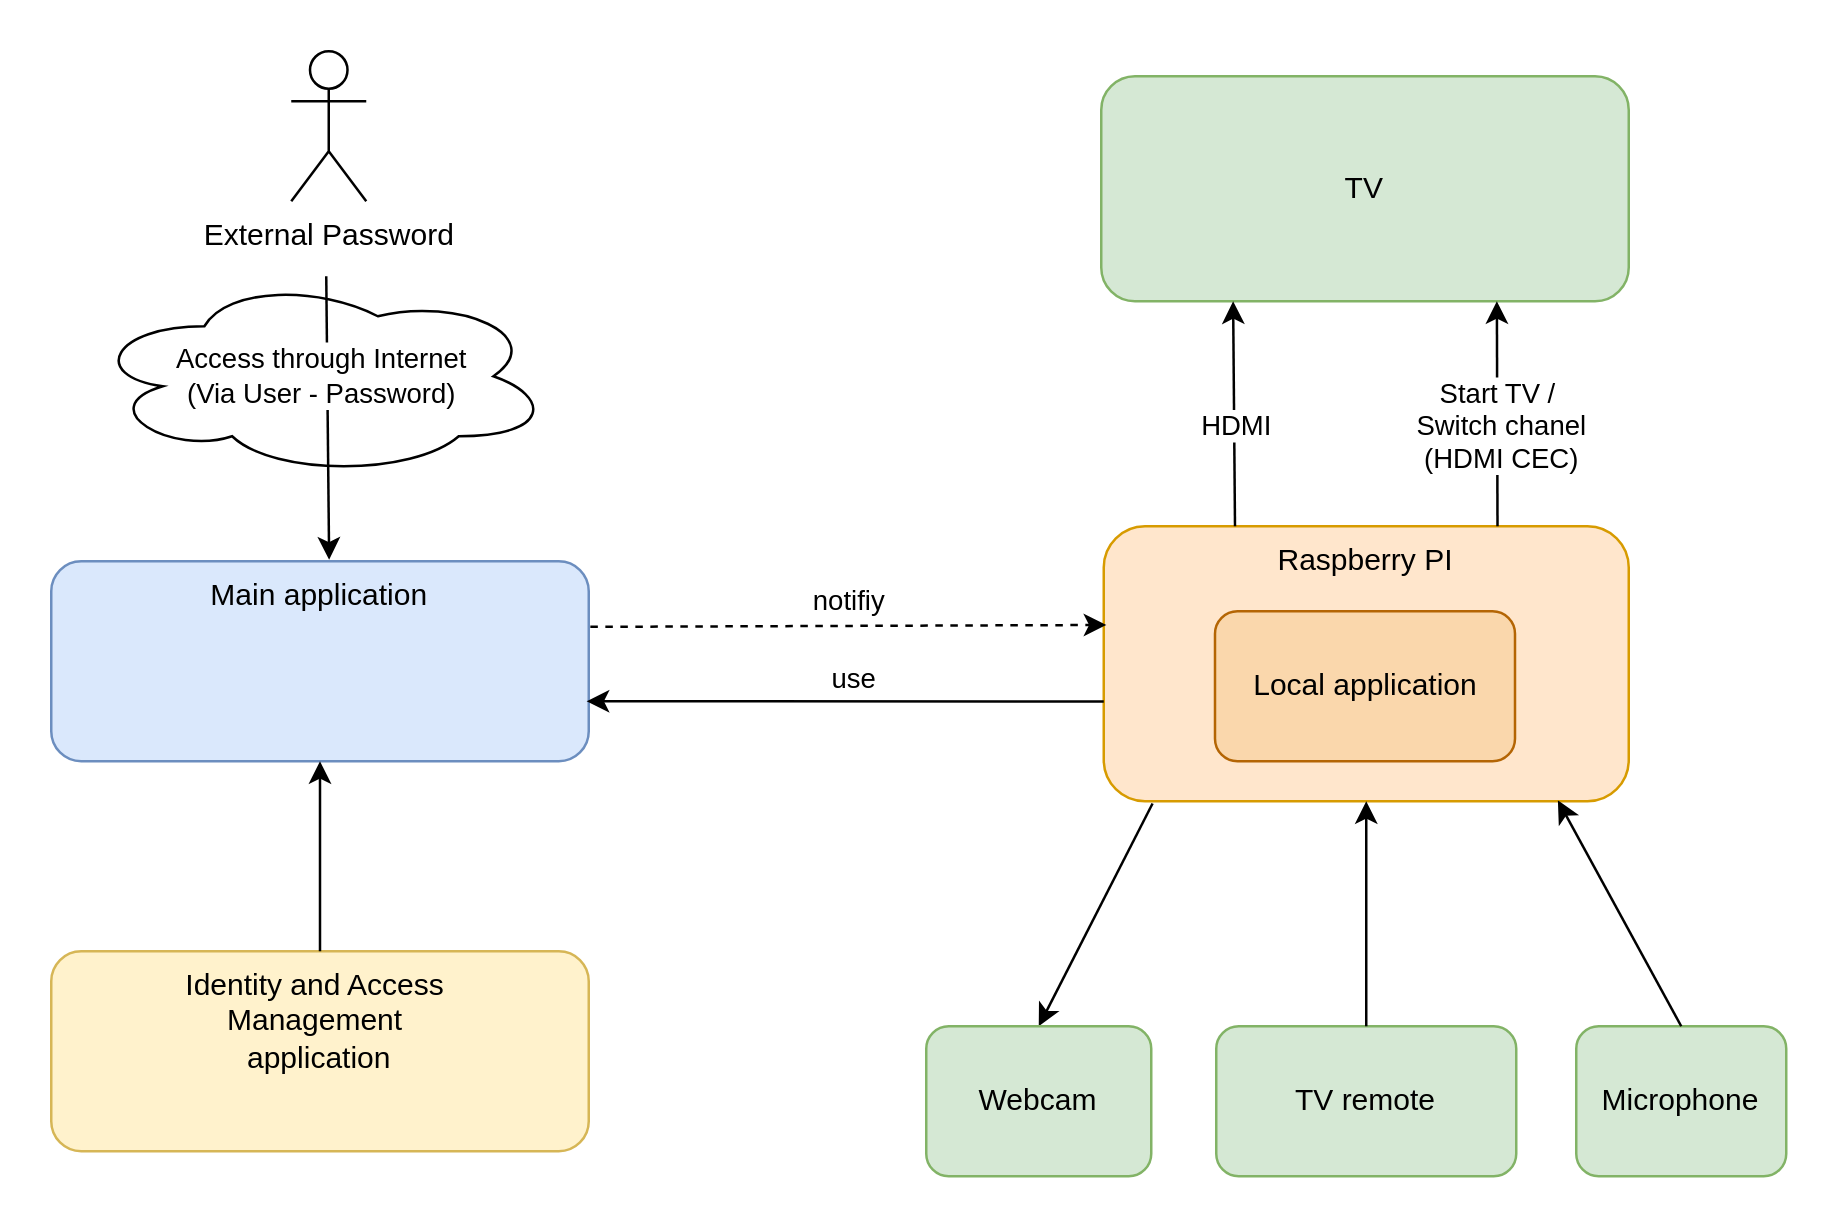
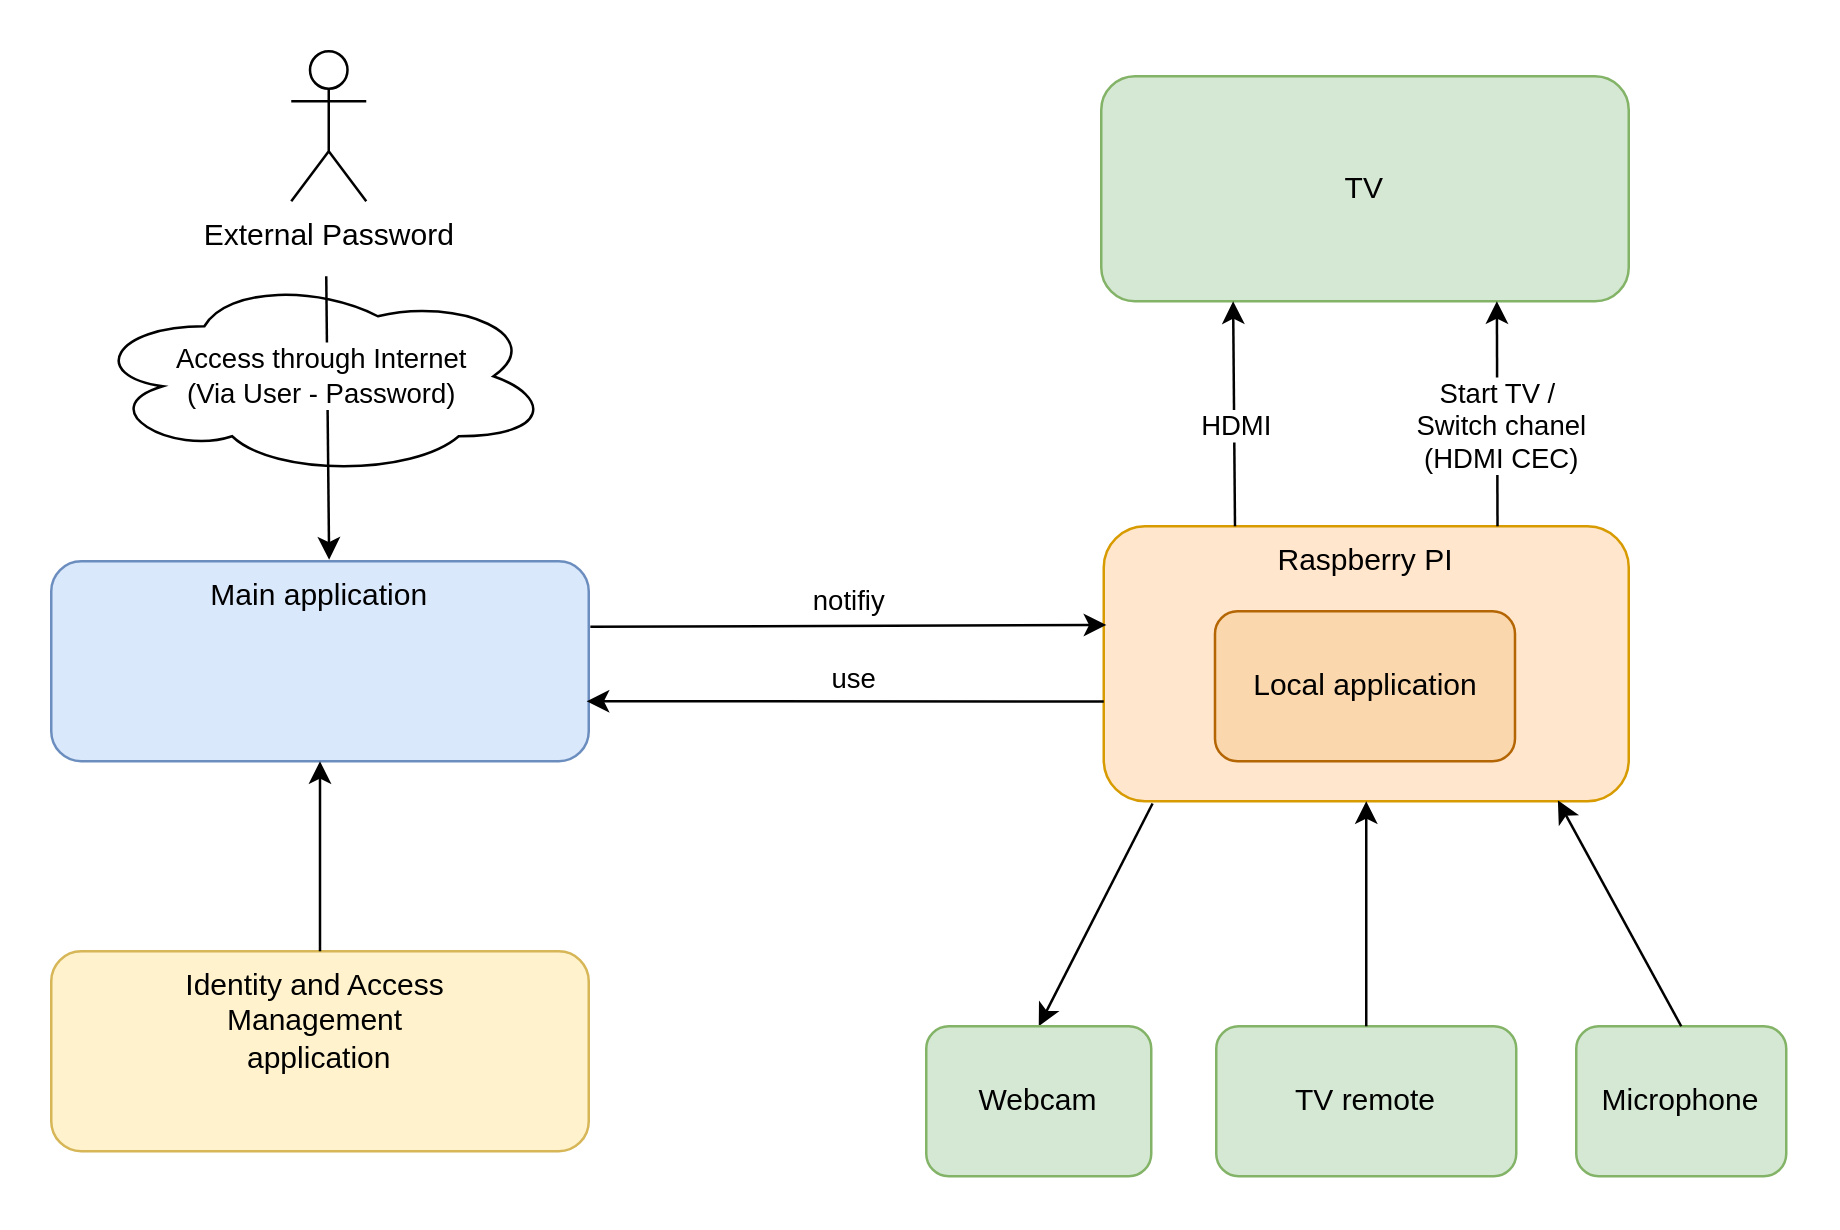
  <mxCell id="0" />
  <mxCell id="1" parent="0" />
  <mxCell id="2" value="TV" style="rounded=1;whiteSpace=wrap;html=1;fillColor=#d5e8d4;strokeColor=#82b366;" parent="1" vertex="1"><mxGeometry x="440" y="30" width="211" height="90" as="geometry" /></mxCell>
  <mxCell id="3" value="Raspberry PI" style="rounded=1;whiteSpace=wrap;html=1;verticalAlign=top;fillColor=#ffe6cc;strokeColor=#d79b00;" parent="1" vertex="1"><mxGeometry x="441" y="210" width="210" height="110" as="geometry" /></mxCell>
  <mxCell id="4" value="Microphone" style="rounded=1;whiteSpace=wrap;html=1;fillColor=#d5e8d4;strokeColor=#82b366;" parent="1" vertex="1"><mxGeometry x="630" y="410" width="84" height="60" as="geometry" /></mxCell>
  <mxCell id="5" value="" style="endArrow=classic;html=1;rounded=0;entryX=0.865;entryY=0.997;entryDx=0;entryDy=0;entryPerimeter=0;exitX=0.5;exitY=0;exitDx=0;exitDy=0;" parent="1" source="4" target="3" edge="1"><mxGeometry width="50" height="50" relative="1" as="geometry"><mxPoint x="610" y="380" as="sourcePoint" /><mxPoint x="335" y="420" as="targetPoint" /></mxGeometry></mxCell>
  <mxCell id="6" value="" style="endArrow=classic;html=1;rounded=0;entryX=0.25;entryY=1;entryDx=0;entryDy=0;exitX=0.25;exitY=0;exitDx=0;exitDy=0;" parent="1" source="3" target="2" edge="1"><mxGeometry width="50" height="50" relative="1" as="geometry"><mxPoint x="285" y="270" as="sourcePoint" /><mxPoint x="335" y="220" as="targetPoint" /></mxGeometry></mxCell>
  <mxCell id="7" value="&lt;div&gt;HDMI&lt;/div&gt;" style="edgeLabel;html=1;align=center;verticalAlign=middle;resizable=0;points=[];" parent="6" vertex="1" connectable="0"><mxGeometry x="-0.087" relative="1" as="geometry"><mxPoint as="offset" /></mxGeometry></mxCell>
  <mxCell id="8" value="Main application" style="rounded=1;whiteSpace=wrap;html=1;verticalAlign=top;fillColor=#dae8fc;strokeColor=#6c8ebf;" parent="1" vertex="1"><mxGeometry x="20" y="224" width="215" height="80" as="geometry" /></mxCell>
  <mxCell id="9" value="" style="endArrow=classic;html=1;rounded=0;entryX=0.75;entryY=1;entryDx=0;entryDy=0;exitX=0.75;exitY=0;exitDx=0;exitDy=0;" parent="1" source="3" target="2" edge="1"><mxGeometry width="50" height="50" relative="1" as="geometry"><mxPoint x="606" y="210" as="sourcePoint" /><mxPoint x="335" y="390" as="targetPoint" /></mxGeometry></mxCell>
  <mxCell id="10" value="Start TV /&amp;nbsp;&lt;div&gt;Switch chanel&lt;div&gt;(HDMI CEC)&lt;/div&gt;&lt;/div&gt;" style="edgeLabel;html=1;align=center;verticalAlign=middle;resizable=0;points=[];" parent="9" vertex="1" connectable="0"><mxGeometry x="0.575" y="-1" relative="1" as="geometry"><mxPoint y="31" as="offset" /></mxGeometry></mxCell>
  <mxCell id="11" value="External Password" style="shape=umlActor;verticalLabelPosition=bottom;verticalAlign=top;html=1;outlineConnect=0;" parent="1" vertex="1"><mxGeometry x="116" y="20" width="30" height="60" as="geometry" /></mxCell>
  <mxCell id="12" value="" style="ellipse;shape=cloud;whiteSpace=wrap;html=1;" parent="1" vertex="1"><mxGeometry x="35" y="110" width="185" height="80" as="geometry" /></mxCell>
  <mxCell id="13" value="" style="endArrow=classic;html=1;rounded=0;entryX=0.517;entryY=-0.008;entryDx=0;entryDy=0;entryPerimeter=0;" parent="1" target="8" edge="1"><mxGeometry width="50" height="50" relative="1" as="geometry"><mxPoint x="130" y="110" as="sourcePoint" /><mxPoint x="124.304" y="260" as="targetPoint" /><Array as="points" /></mxGeometry></mxCell>
  <mxCell id="14" value="Access through Internet&lt;div&gt;(Via User - Password)&lt;/div&gt;" style="edgeLabel;html=1;align=center;verticalAlign=middle;resizable=0;points=[];" parent="13" vertex="1" connectable="0"><mxGeometry x="-0.063" relative="1" as="geometry"><mxPoint x="-3" y="-13" as="offset" /></mxGeometry></mxCell>
  <mxCell id="15" value="Identity and Access&amp;nbsp;&lt;div&gt;Management&amp;nbsp;&lt;/div&gt;&lt;div&gt;application&lt;/div&gt;" style="rounded=1;whiteSpace=wrap;html=1;verticalAlign=top;fillColor=#fff2cc;strokeColor=#d6b656;" parent="1" vertex="1"><mxGeometry x="20" y="380" width="215" height="80" as="geometry" /></mxCell>
  <mxCell id="16" value="" style="endArrow=none;startArrow=classic;html=1;rounded=0;exitX=0.5;exitY=1;exitDx=0;exitDy=0;entryX=0.5;entryY=0;entryDx=0;entryDy=0;" parent="1" source="8" target="15" edge="1"><mxGeometry width="50" height="50" relative="1" as="geometry"><mxPoint x="245" y="262" as="sourcePoint" /><mxPoint x="450" y="260" as="targetPoint" /></mxGeometry></mxCell>
- <mxCell id="17" value="" style="endArrow=classic;html=1;rounded=0;exitX=1.003;exitY=0.328;exitDx=0;exitDy=0;exitPerimeter=0;entryX=0.005;entryY=0.359;entryDx=0;entryDy=0;entryPerimeter=0;dashed=1;" parent="1" source="8" target="3" edge="1"><mxGeometry width="50" height="50" relative="1" as="geometry"><mxPoint x="460" y="310" as="sourcePoint" /><mxPoint x="510" y="260" as="targetPoint" /></mxGeometry></mxCell>
+ <mxCell id="17" value="" style="endArrow=classic;html=1;rounded=0;exitX=1.003;exitY=0.328;exitDx=0;exitDy=0;exitPerimeter=0;entryX=0.005;entryY=0.359;entryDx=0;entryDy=0;entryPerimeter=0;" parent="1" source="8" target="3" edge="1"><mxGeometry width="50" height="50" relative="1" as="geometry"><mxPoint x="460" y="310" as="sourcePoint" /><mxPoint x="510" y="260" as="targetPoint" /></mxGeometry></mxCell>
  <mxCell id="18" value="notifiy" style="edgeLabel;html=1;align=center;verticalAlign=middle;resizable=0;points=[];" parent="17" vertex="1" connectable="0"><mxGeometry x="0.28" relative="1" as="geometry"><mxPoint x="-29" y="-10" as="offset" /></mxGeometry></mxCell>
  <mxCell id="19" value="" style="endArrow=classic;html=1;rounded=0;exitX=0;exitY=0.75;exitDx=0;exitDy=0;entryX=0.996;entryY=0.855;entryDx=0;entryDy=0;entryPerimeter=0;" parent="1" edge="1"><mxGeometry width="50" height="50" relative="1" as="geometry"><mxPoint x="441" y="280.1" as="sourcePoint" /><mxPoint x="234.14" y="280" as="targetPoint" /></mxGeometry></mxCell>
  <mxCell id="20" value="use" style="edgeLabel;html=1;align=center;verticalAlign=middle;resizable=0;points=[];" parent="19" vertex="1" connectable="0"><mxGeometry x="0.28" relative="1" as="geometry"><mxPoint x="31" y="-10" as="offset" /></mxGeometry></mxCell>
  <mxCell id="21" value="" style="endArrow=classic;html=1;rounded=0;exitX=0.093;exitY=1.008;exitDx=0;exitDy=0;entryX=0.5;entryY=0;entryDx=0;entryDy=0;exitPerimeter=0;" parent="1" source="3" target="22" edge="1"><mxGeometry width="50" height="50" relative="1" as="geometry"><mxPoint x="455" y="319" as="sourcePoint" /><mxPoint x="427" y="410" as="targetPoint" /></mxGeometry></mxCell>
  <mxCell id="22" value="Webcam" style="rounded=1;whiteSpace=wrap;html=1;fillColor=#d5e8d4;strokeColor=#82b366;" parent="1" vertex="1"><mxGeometry x="370" y="410" width="90" height="60" as="geometry" /></mxCell>
  <mxCell id="23" value="TV remote" style="rounded=1;whiteSpace=wrap;html=1;fillColor=#d5e8d4;strokeColor=#82b366;" parent="1" vertex="1"><mxGeometry x="486" y="410" width="120" height="60" as="geometry" /></mxCell>
  <mxCell id="24" value="" style="endArrow=classic;html=1;rounded=0;entryX=0.5;entryY=1;entryDx=0;entryDy=0;exitX=0.5;exitY=0;exitDx=0;exitDy=0;" parent="1" source="23" target="3" edge="1"><mxGeometry width="50" height="50" relative="1" as="geometry"><mxPoint x="510" y="360" as="sourcePoint" /><mxPoint x="682" y="420" as="targetPoint" /></mxGeometry></mxCell>
  <mxCell id="25" value="Local application" style="rounded=1;whiteSpace=wrap;html=1;fillColor=#fad7ac;strokeColor=#b46504;" parent="1" vertex="1"><mxGeometry x="485.5" y="244" width="120" height="60" as="geometry" /></mxCell>
